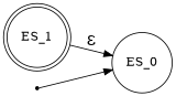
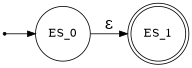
  digraph {
    rankdir=LR
    ES_0 [shape=circle]
    ES_1 [shape=doublecircle]
    start [shape=point]
-   ES_1 -> ES_0 [fontsize="20pt" label="&epsilon;"]
+   ES_0 -> ES_1 [fontsize="20pt" label="&epsilon;"]
    start -> ES_0
  }
